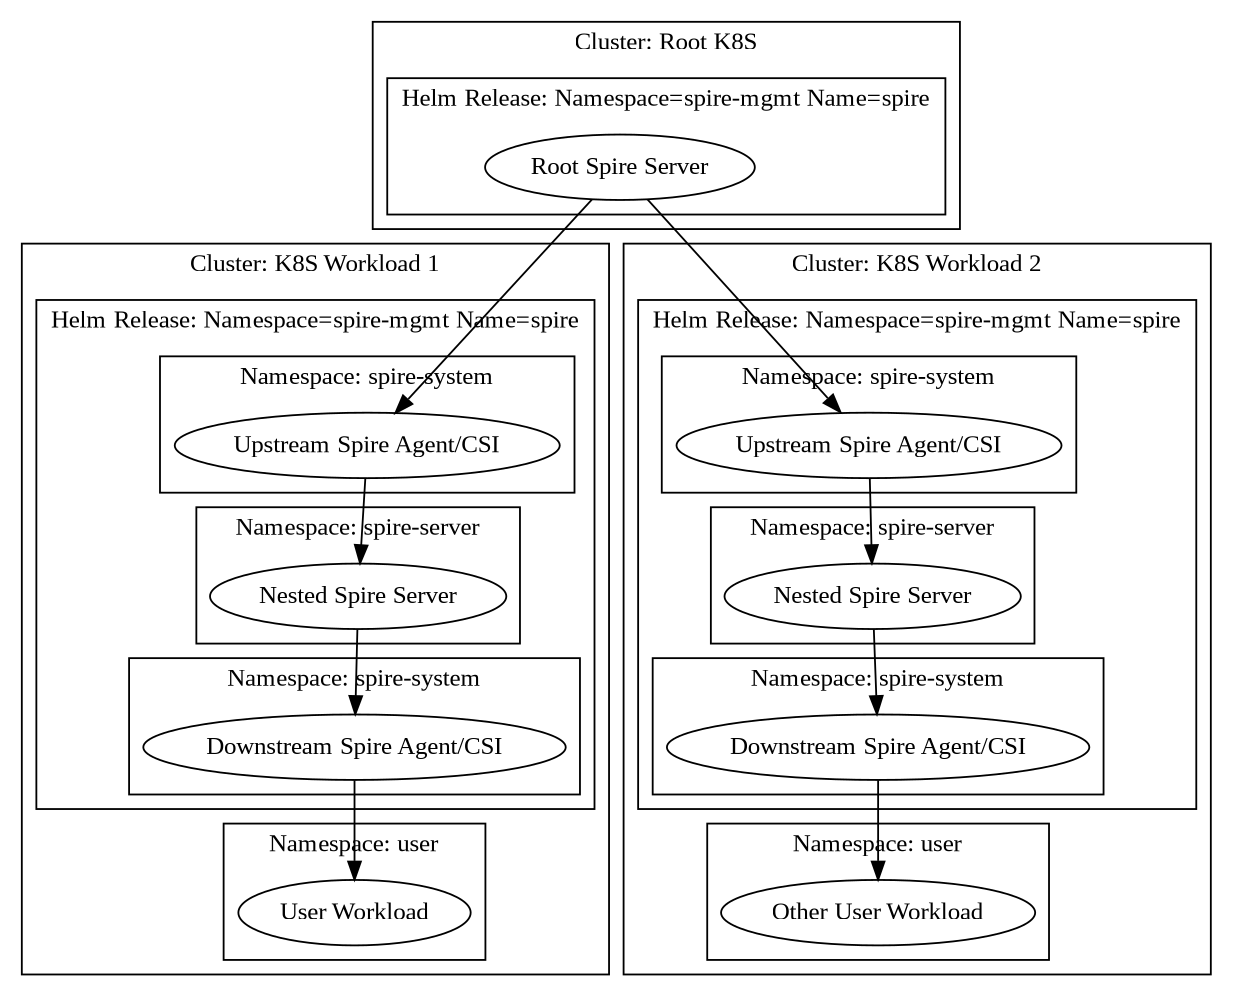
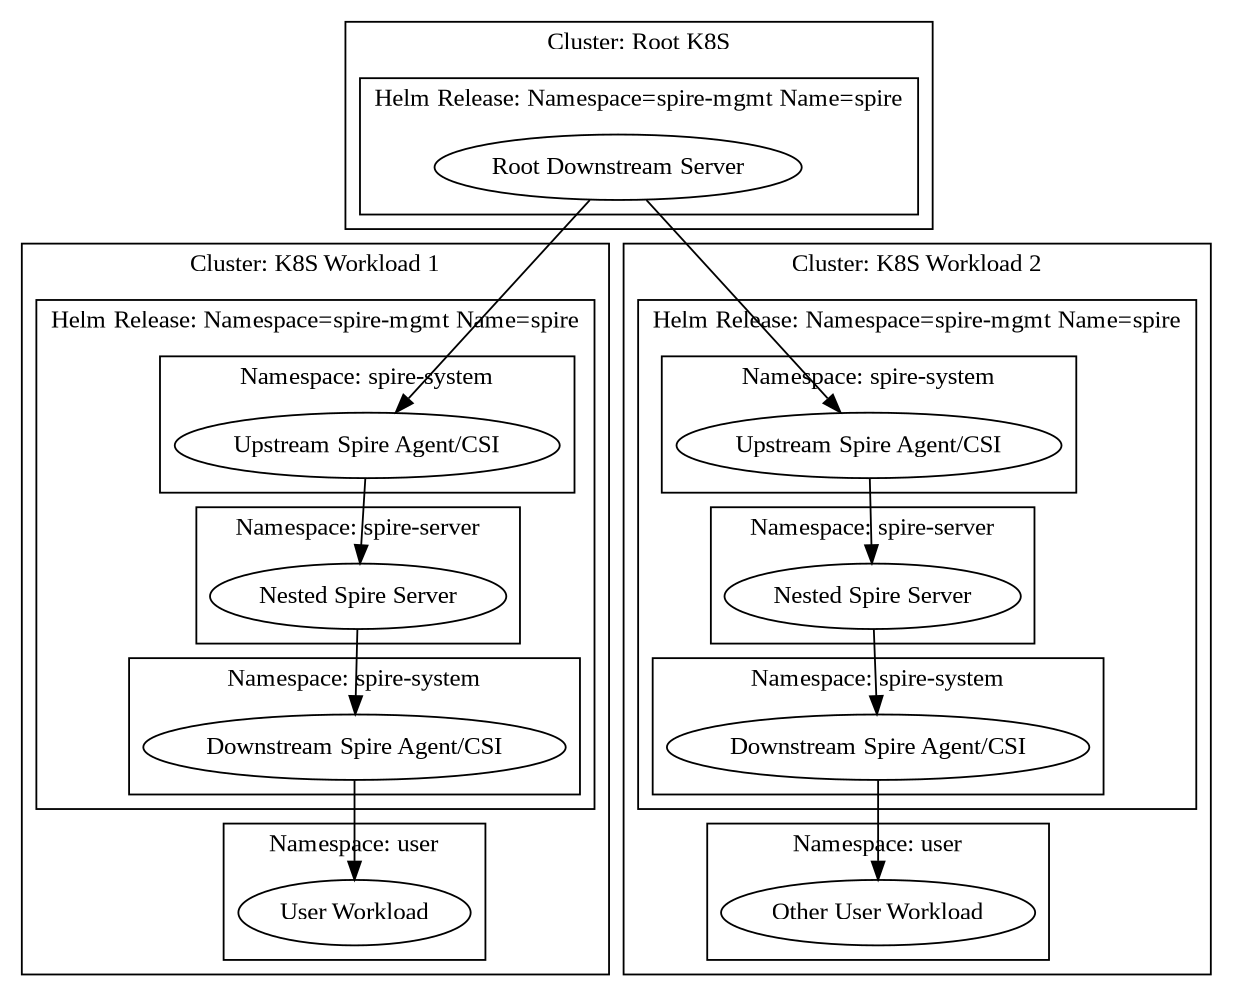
  digraph {
    fontname="Liberation Serif"
    node [fontname="Liberation Serif"]
    edge [fontname="Liberation Serif"]
-   n1 [label="Root Spire Server"]
+   n1 [label="Root Downstream Server"]
    n2 [label="Upstream Spire Agent/CSI"]
    n3 [label="Nested Spire Server"]
    n4 [label="Downstream Spire Agent/CSI"]
    n5 [label="User Workload"]
    n6 [label="Upstream Spire Agent/CSI"]
    n7 [label="Nested Spire Server"]
    n8 [label="Downstream Spire Agent/CSI"]
    n9 [label="Other User Workload"]
    subgraph cluster_1 {
      label="Cluster: Root K8S"
      subgraph cluster_2 {
        label="Helm Release: Namespace=spire-mgmt Name=spire"
        n1
      }
    }
    subgraph cluster_3 {
      label="Cluster: K8S Workload 1"
      subgraph cluster_4 {
        label="Helm Release: Namespace=spire-mgmt Name=spire"
        subgraph cluster_5 {
          label="Namespace: spire-system"
          n2
        }
        subgraph cluster_6 {
          label="Namespace: spire-server"
          n3
        }
        subgraph cluster_7 {
          label="Namespace: spire-system"
          n4
        }
      }
      subgraph cluster_8 {
        label="Namespace: user"
        n5
      }
    }
    subgraph cluster_9 {
      label="Cluster: K8S Workload 2"
      subgraph cluster_10 {
        label="Helm Release: Namespace=spire-mgmt Name=spire"
        subgraph cluster_11 {
          label="Namespace: spire-system"
          n6
        }
        subgraph cluster_12 {
          label="Namespace: spire-server"
          n7
        }
        subgraph cluster_13 {
          label="Namespace: spire-system"
          n8
        }
      }
      subgraph cluster_14 {
        label="Namespace: user"
        n9
      }
    }
    n1 -> n2
    n1 -> n6
    n2 -> n3
    n3 -> n4
    n4 -> n5
    n6 -> n7
    n7 -> n8
    n8 -> n9
  }
